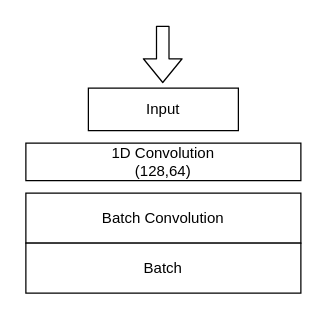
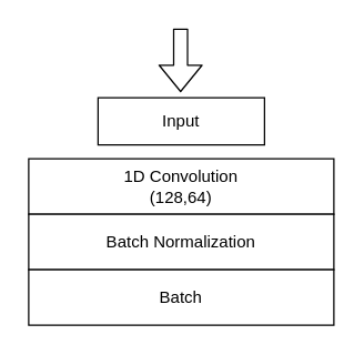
  <mxCell id="0" />
  <mxCell id="1" parent="0" />
- <mxCell id="2" value="1D Convolution&lt;br&gt;(128,64)" style="rounded=0;whiteSpace=wrap;html=1;" vertex="1" parent="1"><mxGeometry x="20" y="114" width="220" height="30" as="geometry" /></mxCell>
- <mxCell id="3" value="Batch Convolution" style="rounded=0;whiteSpace=wrap;html=1;" vertex="1" parent="1"><mxGeometry x="20" y="154" width="220" height="40" as="geometry" /></mxCell>
+ <mxCell id="2" value="1D Convolution&lt;br&gt;(128,64)" style="rounded=0;whiteSpace=wrap;html=1;" vertex="1" parent="1"><mxGeometry x="20" y="114" width="220" height="40" as="geometry" /></mxCell>
+ <mxCell id="3" value="Batch Normalization" style="rounded=0;whiteSpace=wrap;html=1;" vertex="1" parent="1"><mxGeometry x="20" y="154" width="220" height="40" as="geometry" /></mxCell>
  <mxCell id="4" value="" style="shape=flexArrow;endArrow=classic;html=1;entryX=0.55;entryY=-0.1;entryDx=0;entryDy=0;entryPerimeter=0;" edge="1" parent="1"><mxGeometry width="50" height="50" relative="1" as="geometry"><mxPoint x="129.5" y="20" as="sourcePoint" /><mxPoint x="129.5" y="66" as="targetPoint" /></mxGeometry></mxCell>
  <mxCell id="5" value="Input" style="rounded=0;whiteSpace=wrap;html=1;" vertex="1" parent="1"><mxGeometry x="70" y="70" width="120" height="34" as="geometry" /></mxCell>
  <mxCell id="6" value="Batch" style="rounded=0;whiteSpace=wrap;html=1;" vertex="1" parent="1"><mxGeometry x="20" y="194" width="220" height="40" as="geometry" /></mxCell>
